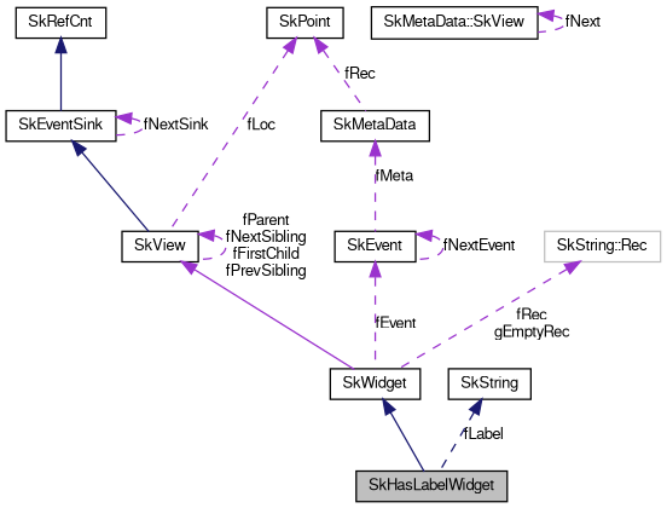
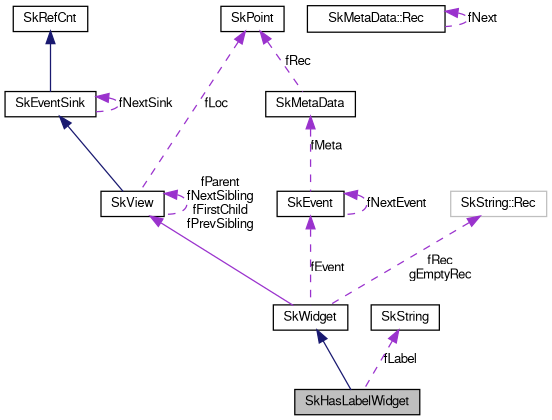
  digraph {
    node [color=black fillcolor=white fontname=FreeSans fontsize=10 shape=record style=filled]
    edge [color=darkorchid3 dir=back fontname=FreeSans fontsize=10 labelfontname=FreeSans labelfontsize=10 style=dashed]
    n1 [fillcolor=grey75 fontcolor=black height=0.2 label=SkHasLabelWidget width=0.4]
    n2 [height=0.2 label=SkWidget width=0.4]
    n3 [height=0.2 label=SkView width=0.4]
    n4 [height=0.2 label=SkEventSink width=0.4]
    n5 [height=0.2 label=SkRefCnt width=0.4]
    n6 [height=0.2 label=SkPoint width=0.4]
    n7 [height=0.2 label=SkMetaData width=0.4]
    n8 [height=0.2 label=SkEvent width=0.4]
-   n9 [height=0.2 label="SkMetaData::SkView" width=0.4]
+   n9 [height=0.2 label="SkMetaData::Rec" width=0.4]
    n10 [height=0.2 label=SkString width=0.4]
    n11 [color=grey75 height=0.2 label="SkString::Rec" width=0.4]
    n2 -> n1 [color=midnightblue style=solid]
    n3 -> n2 [style=solid]
    n3 -> n3 [label="fParent\nfNextSibling\nfFirstChild\nfPrevSibling"]
    n4 -> n3 [color=midnightblue style=solid]
    n4 -> n4 [label=fNextSink]
    n5 -> n4 [color=midnightblue style=solid]
    n6 -> n3 [label=fLoc]
    n6 -> n7 [label=fRec]
    n7 -> n8 [label=fMeta]
    n8 -> n2 [label=fEvent]
    n8 -> n8 [label=fNextEvent]
    n9 -> n9 [label=fNext]
-   n10 -> n1 [color=midnightblue label=fLabel]
+   n10 -> n1 [label=fLabel]
    n11 -> n2 [label="fRec\ngEmptyRec"]
  }
